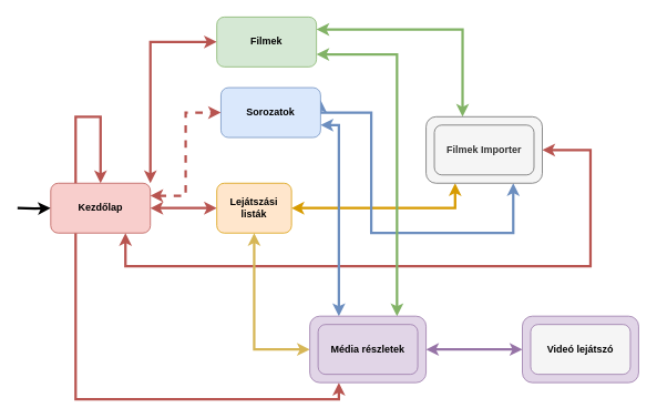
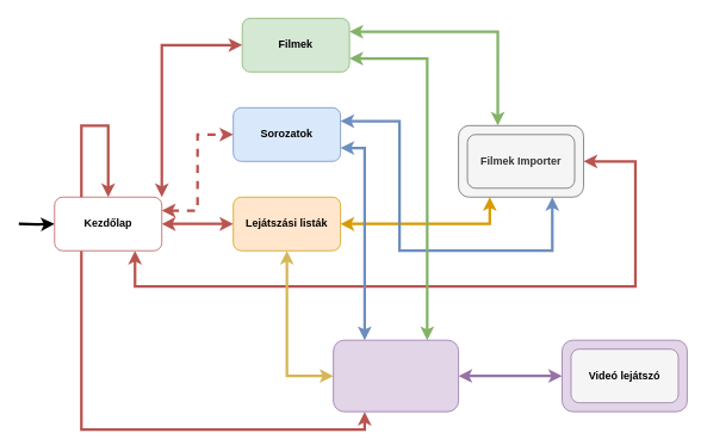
  <mxCell id="0" />
  <mxCell id="1" parent="0" />
  <mxCell id="2" style="edgeStyle=orthogonalEdgeStyle;rounded=0;orthogonalLoop=1;jettySize=auto;html=1;exitX=1;exitY=0.25;exitDx=0;exitDy=0;entryX=0;entryY=0.5;entryDx=0;entryDy=0;fillColor=#f8cecc;strokeColor=#b85450;strokeWidth=3;startArrow=classic;startFill=1;dashed=1;" parent="1" source="8" target="14" edge="1"><mxGeometry relative="1" as="geometry" /></mxCell>
  <mxCell id="3" style="edgeStyle=orthogonalEdgeStyle;rounded=0;orthogonalLoop=1;jettySize=auto;html=1;exitX=1;exitY=0;exitDx=0;exitDy=0;entryX=0;entryY=0.5;entryDx=0;entryDy=0;fillColor=#f8cecc;strokeColor=#b85450;strokeWidth=3;startArrow=classic;startFill=1;" parent="1" source="8" target="17" edge="1"><mxGeometry relative="1" as="geometry" /></mxCell>
  <mxCell id="4" style="edgeStyle=orthogonalEdgeStyle;rounded=0;orthogonalLoop=1;jettySize=auto;html=1;exitX=1;exitY=0.5;exitDx=0;exitDy=0;entryX=0;entryY=0.5;entryDx=0;entryDy=0;fillColor=#f8cecc;strokeColor=#b85450;strokeWidth=3;startArrow=classic;startFill=1;" parent="1" source="8" target="11" edge="1"><mxGeometry relative="1" as="geometry" /></mxCell>
  <mxCell id="5" style="edgeStyle=orthogonalEdgeStyle;rounded=0;orthogonalLoop=1;jettySize=auto;html=1;exitX=0.75;exitY=1;exitDx=0;exitDy=0;entryX=1;entryY=0.5;entryDx=0;entryDy=0;fillColor=#f8cecc;strokeColor=#b85450;strokeWidth=3;startArrow=classic;startFill=1;" parent="1" source="8" target="21" edge="1"><mxGeometry relative="1" as="geometry"><Array as="points"><mxPoint x="150" y="320" /><mxPoint x="710" y="320" /><mxPoint x="710" y="180" /></Array></mxGeometry></mxCell>
  <mxCell id="6" style="edgeStyle=orthogonalEdgeStyle;rounded=0;orthogonalLoop=1;jettySize=auto;html=1;exitX=0.25;exitY=1;exitDx=0;exitDy=0;entryX=0.25;entryY=1;entryDx=0;entryDy=0;strokeWidth=3;fillColor=#f8cecc;strokeColor=#b85450;" parent="1" source="8" target="19" edge="1"><mxGeometry relative="1" as="geometry" /></mxCell>
  <mxCell id="7" style="edgeStyle=orthogonalEdgeStyle;rounded=0;orthogonalLoop=1;jettySize=auto;html=1;entryX=0;entryY=0.5;entryDx=0;entryDy=0;strokeWidth=3;" edge="1" parent="1" target="8"><mxGeometry relative="1" as="geometry"><mxPoint x="40" y="280" as="targetPoint" /><mxPoint y="250" as="sourcePoint" x="20" /></mxGeometry></mxCell>
- <mxCell id="8" value="&lt;b&gt;Kezdőlap&lt;/b&gt;" style="rounded=1;whiteSpace=wrap;html=1;fillColor=#f8cecc;strokeColor=#b85450;" parent="1" vertex="1"><mxGeometry x="60" y="220" width="120" height="60" as="geometry" /></mxCell>
+ <mxCell id="8" value="&lt;b&gt;Kezdőlap&lt;/b&gt;" style="rounded=1;whiteSpace=wrap;html=1;fillColor=#ffffff;strokeColor=#b85450;" parent="1" vertex="1"><mxGeometry x="60" y="220" width="120" height="60" as="geometry" /></mxCell>
  <mxCell id="9" style="edgeStyle=orthogonalEdgeStyle;rounded=0;orthogonalLoop=1;jettySize=auto;html=1;exitX=1;exitY=0.5;exitDx=0;exitDy=0;entryX=0.25;entryY=1;entryDx=0;entryDy=0;startArrow=classic;startFill=1;strokeWidth=3;fillColor=#ffe6cc;strokeColor=#d79b00;" parent="1" source="11" target="21" edge="1"><mxGeometry relative="1" as="geometry" /></mxCell>
  <mxCell id="10" style="edgeStyle=orthogonalEdgeStyle;rounded=0;orthogonalLoop=1;jettySize=auto;html=1;exitX=0.5;exitY=1;exitDx=0;exitDy=0;entryX=0;entryY=0.5;entryDx=0;entryDy=0;startArrow=classic;startFill=1;strokeWidth=3;fillColor=#fff2cc;strokeColor=#d6b656;" parent="1" source="11" target="19" edge="1"><mxGeometry relative="1" as="geometry" /></mxCell>
- <mxCell id="11" value="&lt;b&gt;Lejátszási listák&lt;/b&gt;" style="rounded=1;whiteSpace=wrap;html=1;fillColor=#ffe6cc;strokeColor=#d79b00;" parent="1" vertex="1"><mxGeometry x="260" y="220" width="90" height="60" as="geometry" /></mxCell>
+ <mxCell id="11" value="&lt;b&gt;Lejátszási listák&lt;/b&gt;" style="rounded=1;whiteSpace=wrap;html=1;fillColor=#ffe6cc;strokeColor=#d79b00;" parent="1" vertex="1"><mxGeometry x="260" y="220" width="120" height="60" as="geometry" /></mxCell>
  <mxCell id="12" style="edgeStyle=orthogonalEdgeStyle;rounded=0;orthogonalLoop=1;jettySize=auto;html=1;exitX=1;exitY=0.25;exitDx=0;exitDy=0;entryX=0.75;entryY=1;entryDx=0;entryDy=0;fillColor=#dae8fc;strokeColor=#6c8ebf;strokeWidth=3;startArrow=classic;startFill=1;" parent="1" source="14" target="21" edge="1"><mxGeometry relative="1" as="geometry"><Array as="points"><mxPoint x="446" y="135" /><mxPoint x="446" y="280" /><mxPoint x="617" y="280" /></Array></mxGeometry></mxCell>
  <mxCell id="13" style="edgeStyle=orthogonalEdgeStyle;rounded=0;orthogonalLoop=1;jettySize=auto;html=1;exitX=1;exitY=0.75;exitDx=0;exitDy=0;entryX=0.25;entryY=0;entryDx=0;entryDy=0;startArrow=classic;startFill=1;strokeWidth=3;fillColor=#dae8fc;strokeColor=#6c8ebf;" parent="1" source="14" target="19" edge="1"><mxGeometry relative="1" as="geometry" /></mxCell>
- <mxCell id="14" value="&lt;b&gt;Sorozatok&lt;/b&gt;" style="rounded=1;whiteSpace=wrap;html=1;fillColor=#dae8fc;strokeColor=#6c8ebf;" parent="1" vertex="1"><mxGeometry x="265" y="105" width="120" height="60" as="geometry" /></mxCell>
+ <mxCell id="14" value="&lt;b&gt;Sorozatok&lt;/b&gt;" style="rounded=1;whiteSpace=wrap;html=1;fillColor=#dae8fc;strokeColor=#6c8ebf;" parent="1" vertex="1"><mxGeometry x="260" y="120" width="120" height="60" as="geometry" /></mxCell>
  <mxCell id="15" style="edgeStyle=orthogonalEdgeStyle;rounded=0;orthogonalLoop=1;jettySize=auto;html=1;exitX=1;exitY=0.25;exitDx=0;exitDy=0;entryX=0.314;entryY=0;entryDx=0;entryDy=0;entryPerimeter=0;strokeWidth=3;fillColor=#d5e8d4;strokeColor=#82b366;startArrow=classic;startFill=1;" parent="1" source="17" target="21" edge="1"><mxGeometry relative="1" as="geometry" /></mxCell>
  <mxCell id="16" style="edgeStyle=orthogonalEdgeStyle;rounded=0;orthogonalLoop=1;jettySize=auto;html=1;exitX=1;exitY=0.75;exitDx=0;exitDy=0;entryX=0.75;entryY=0;entryDx=0;entryDy=0;strokeWidth=3;fillColor=#d5e8d4;strokeColor=#82b366;startArrow=classic;startFill=1;" parent="1" source="17" target="19" edge="1"><mxGeometry relative="1" as="geometry" /></mxCell>
- <mxCell id="17" value="&lt;b&gt;Filmek&lt;/b&gt;" style="rounded=1;whiteSpace=wrap;html=1;fillColor=#d5e8d4;strokeColor=#82b366;" parent="1" vertex="1"><mxGeometry x="260" y="20" width="120" height="60" as="geometry" /></mxCell>
+ <mxCell id="17" value="&lt;b&gt;Filmek&lt;/b&gt;" style="rounded=1;whiteSpace=wrap;html=1;fillColor=#d5e8d4;strokeColor=#82b366;" parent="1" vertex="1"><mxGeometry x="270" y="20" width="120" height="60" as="geometry" /></mxCell>
  <mxCell id="18" style="edgeStyle=orthogonalEdgeStyle;rounded=0;orthogonalLoop=1;jettySize=auto;html=1;exitX=1;exitY=0.5;exitDx=0;exitDy=0;entryX=0;entryY=0.5;entryDx=0;entryDy=0;startArrow=classic;startFill=1;strokeWidth=3;fillColor=#e1d5e7;strokeColor=#9673a6;" parent="1" source="19" target="23" edge="1"><mxGeometry relative="1" as="geometry" /></mxCell>
  <mxCell id="19" value="" style="rounded=1;whiteSpace=wrap;html=1;fillColor=#e1d5e7;strokeColor=#9673a6;" parent="1" vertex="1"><mxGeometry x="372" y="380" width="140" height="80" as="geometry" /></mxCell>
- <mxCell id="20" value="&lt;b&gt;Média részletek&lt;/b&gt;" style="rounded=1;whiteSpace=wrap;html=1;fillColor=#e1d5e7;strokeColor=#9673a6;" parent="1" vertex="1"><mxGeometry x="382" y="390" width="120" height="60" as="geometry" /></mxCell>
  <mxCell id="21" value="" style="rounded=1;whiteSpace=wrap;html=1;fillColor=#f5f5f5;strokeColor=#666666;fontColor=#333333;" parent="1" vertex="1"><mxGeometry x="512" y="140" width="140" height="80" as="geometry" /></mxCell>
  <mxCell id="22" value="&lt;b&gt;Filmek Importer&lt;/b&gt;" style="rounded=1;whiteSpace=wrap;html=1;fillColor=#f5f5f5;strokeColor=#666666;fontColor=#333333;" parent="1" vertex="1"><mxGeometry x="522" y="150" width="120" height="60" as="geometry" /></mxCell>
  <mxCell id="23" value="" style="rounded=1;whiteSpace=wrap;html=1;fillColor=#e1d5e7;strokeColor=#9673a6;" parent="1" vertex="1"><mxGeometry x="628" y="380" width="140" height="80" as="geometry" /></mxCell>
  <mxCell id="24" value="&lt;b&gt;Videó lejátszó&lt;/b&gt;" style="rounded=1;whiteSpace=wrap;html=1;fillColor=#f5f5f5;strokeColor=#9673a6;" parent="1" vertex="1"><mxGeometry x="638" y="390" width="120" height="60" as="geometry" /></mxCell>
  <mxCell id="25" style="edgeStyle=orthogonalEdgeStyle;rounded=0;orthogonalLoop=1;jettySize=auto;html=1;exitX=0.25;exitY=0;exitDx=0;exitDy=0;entryX=0.5;entryY=0;entryDx=0;entryDy=0;strokeWidth=3;fillColor=#f8cecc;strokeColor=#b85450;" parent="1" source="8" target="8" edge="1"><mxGeometry relative="1" as="geometry"><Array as="points"><mxPoint x="90" y="140" /><mxPoint x="120" y="140" /></Array></mxGeometry></mxCell>
